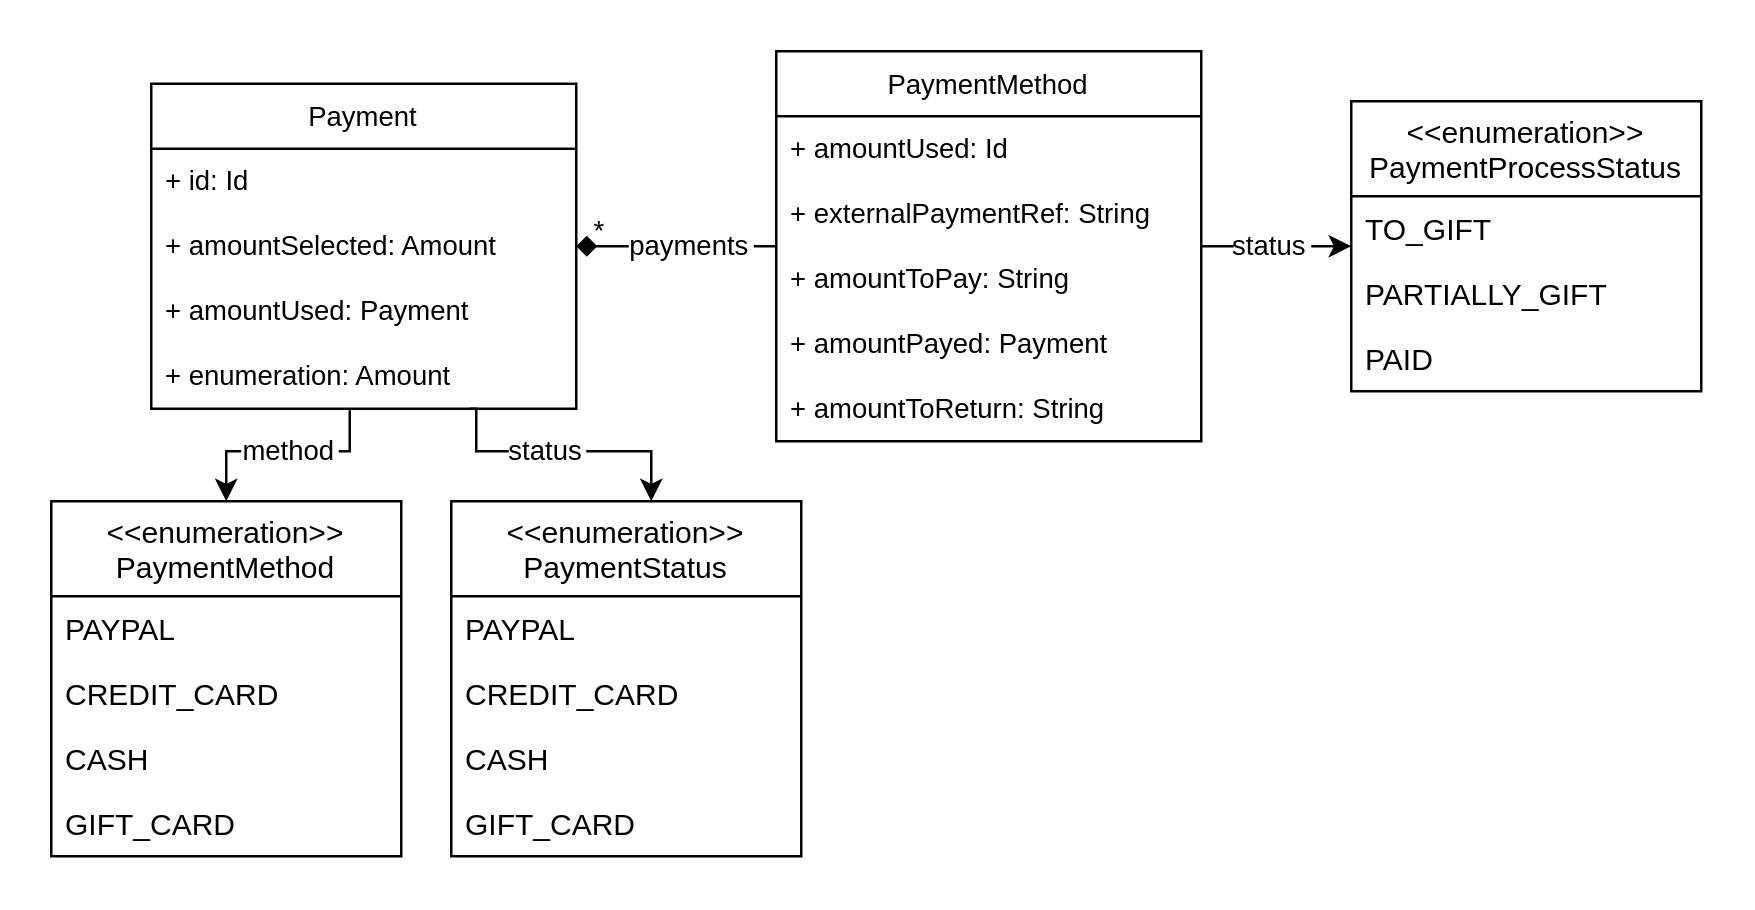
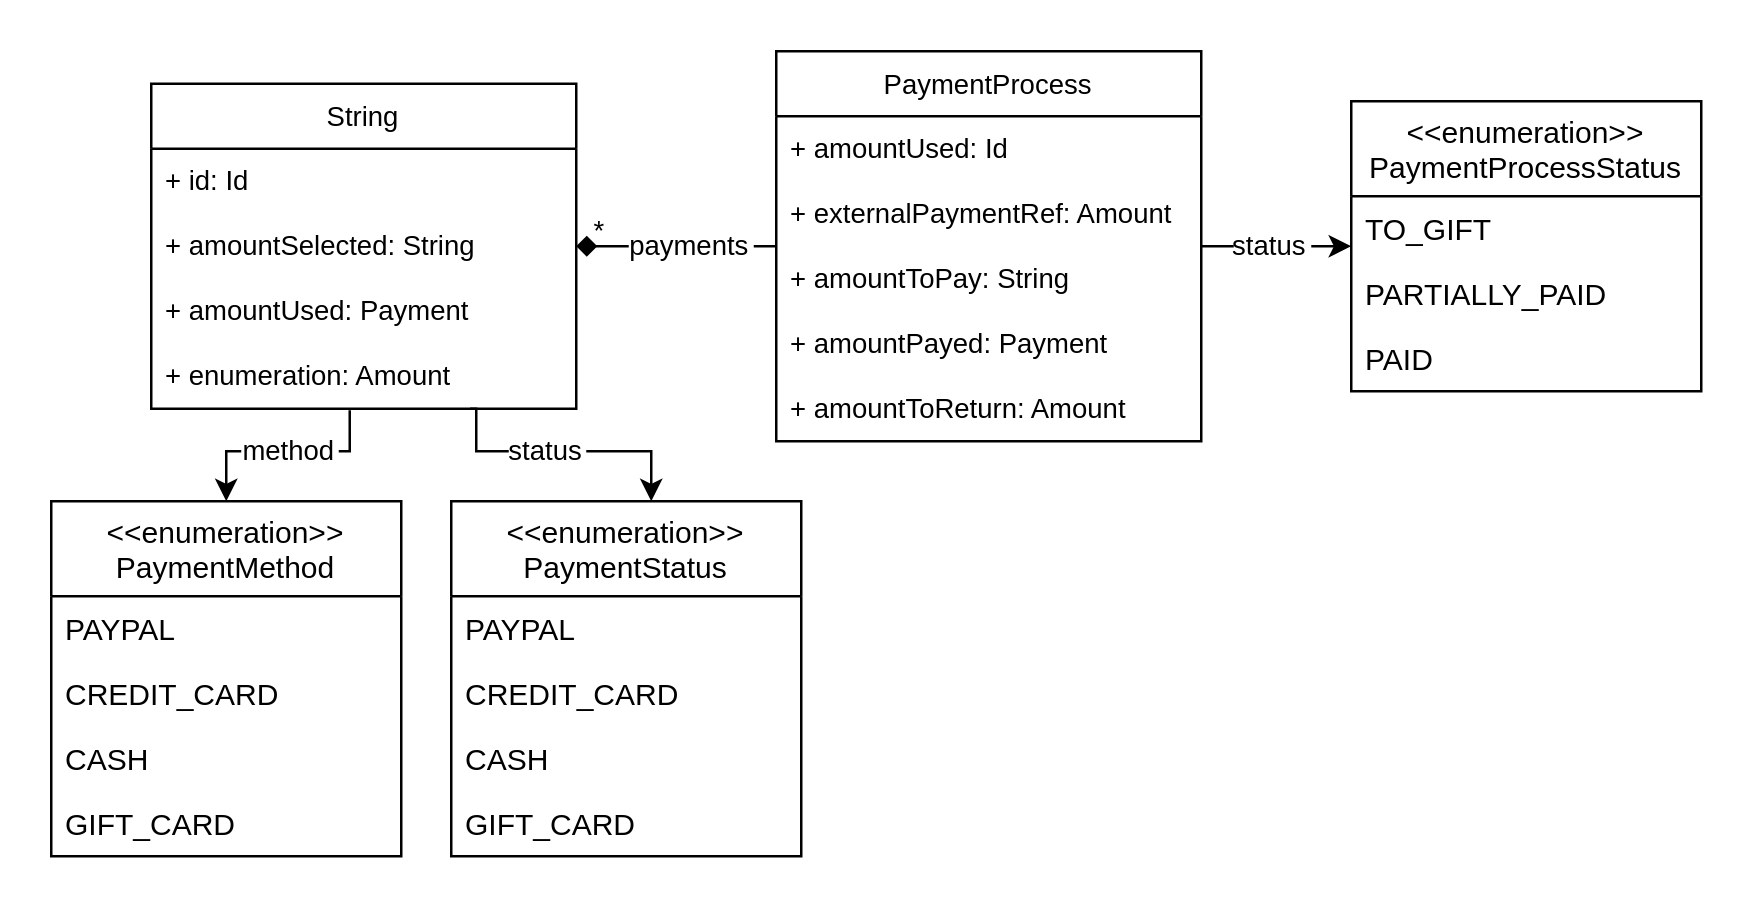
  <mxCell id="0" />
  <mxCell id="1" parent="0" />
  <mxCell id="2" style="edgeStyle=orthogonalEdgeStyle;rounded=0;orthogonalLoop=1;jettySize=auto;html=1;labelBackgroundColor=none;fontFamily=Helvetica;fontSize=11;fontColor=#000000;" edge="1" parent="1" source="7" target="13"><mxGeometry relative="1" as="geometry" /></mxCell>
  <mxCell id="3" value="status" style="edgeLabel;align=center;verticalAlign=middle;resizable=0;points=[];fontSize=11;fontFamily=Helvetica;fontColor=#000000;labelBackgroundColor=#FFFFFF;" vertex="1" connectable="0" parent="2"><mxGeometry x="-0.189" relative="1" as="geometry"><mxPoint x="3" y="-1" as="offset" /></mxGeometry></mxCell>
  <mxCell id="4" style="edgeStyle=orthogonalEdgeStyle;rounded=0;orthogonalLoop=1;jettySize=auto;html=1;labelBackgroundColor=none;fontFamily=Helvetica;fontSize=11;fontColor=#000000;endArrow=diamond;" edge="1" parent="1" source="7" target="19"><mxGeometry relative="1" as="geometry" /></mxCell>
  <mxCell id="5" value="payments" style="edgeLabel;align=center;verticalAlign=middle;resizable=0;points=[];fontSize=11;fontFamily=Helvetica;fontColor=#000000;labelBackgroundColor=#FFFFFF;" vertex="1" connectable="0" parent="4"><mxGeometry x="0.139" relative="1" as="geometry"><mxPoint x="11" y="-1" as="offset" /></mxGeometry></mxCell>
  <mxCell id="6" value="*" style="edgeLabel;html=1;align=center;verticalAlign=middle;resizable=0;points=[];fontSize=11;fontFamily=Helvetica;fontColor=#000000;labelBackgroundColor=none;" vertex="1" connectable="0" parent="4"><mxGeometry x="0.354" relative="1" as="geometry"><mxPoint x="-18" y="-7" as="offset" /></mxGeometry></mxCell>
- <mxCell id="7" value="PaymentMethod" style="swimlane;fontStyle=0;childLayout=stackLayout;horizontal=1;startSize=26;fillColor=none;horizontalStack=0;resizeParent=1;resizeParentMax=0;resizeLast=0;collapsible=1;marginBottom=0;labelBackgroundColor=#FFFFFF;fontFamily=Helvetica;fontSize=11;fontColor=#000000;" vertex="1" parent="1"><mxGeometry x="310" y="20" width="170" height="156" as="geometry" /></mxCell>
+ <mxCell id="7" value="PaymentProcess" style="swimlane;fontStyle=0;childLayout=stackLayout;horizontal=1;startSize=26;fillColor=none;horizontalStack=0;resizeParent=1;resizeParentMax=0;resizeLast=0;collapsible=1;marginBottom=0;labelBackgroundColor=#FFFFFF;fontFamily=Helvetica;fontSize=11;fontColor=#000000;" vertex="1" parent="1"><mxGeometry x="310" y="20" width="170" height="156" as="geometry" /></mxCell>
  <mxCell id="8" value="+ amountUsed: Id" style="text;strokeColor=none;fillColor=none;align=left;verticalAlign=top;spacingLeft=4;spacingRight=4;overflow=hidden;rotatable=0;points=[[0,0.5],[1,0.5]];portConstraint=eastwest;labelBackgroundColor=#FFFFFF;fontFamily=Helvetica;fontSize=11;fontColor=#000000;" vertex="1" parent="7"><mxGeometry y="26" width="170" height="26" as="geometry" /></mxCell>
- <mxCell id="9" value="+ externalPaymentRef: String" style="text;strokeColor=none;fillColor=none;align=left;verticalAlign=top;spacingLeft=4;spacingRight=4;overflow=hidden;rotatable=0;points=[[0,0.5],[1,0.5]];portConstraint=eastwest;labelBackgroundColor=#FFFFFF;fontFamily=Helvetica;fontSize=11;fontColor=#000000;" vertex="1" parent="7"><mxGeometry y="52" width="170" height="26" as="geometry" /></mxCell>
+ <mxCell id="9" value="+ externalPaymentRef: Amount" style="text;strokeColor=none;fillColor=none;align=left;verticalAlign=top;spacingLeft=4;spacingRight=4;overflow=hidden;rotatable=0;points=[[0,0.5],[1,0.5]];portConstraint=eastwest;labelBackgroundColor=#FFFFFF;fontFamily=Helvetica;fontSize=11;fontColor=#000000;" vertex="1" parent="7"><mxGeometry y="52" width="170" height="26" as="geometry" /></mxCell>
  <mxCell id="10" value="+ amountToPay: String" style="text;strokeColor=none;fillColor=none;align=left;verticalAlign=top;spacingLeft=4;spacingRight=4;overflow=hidden;rotatable=0;points=[[0,0.5],[1,0.5]];portConstraint=eastwest;labelBackgroundColor=#FFFFFF;fontFamily=Helvetica;fontSize=11;fontColor=#000000;" vertex="1" parent="7"><mxGeometry y="78" width="170" height="26" as="geometry" /></mxCell>
  <mxCell id="11" value="+ amountPayed: Payment" style="text;strokeColor=none;fillColor=none;align=left;verticalAlign=top;spacingLeft=4;spacingRight=4;overflow=hidden;rotatable=0;points=[[0,0.5],[1,0.5]];portConstraint=eastwest;labelBackgroundColor=#FFFFFF;fontFamily=Helvetica;fontSize=11;fontColor=#000000;" vertex="1" parent="7"><mxGeometry y="104" width="170" height="26" as="geometry" /></mxCell>
- <mxCell id="12" value="+ amountToReturn: String" style="text;strokeColor=none;fillColor=none;align=left;verticalAlign=top;spacingLeft=4;spacingRight=4;overflow=hidden;rotatable=0;points=[[0,0.5],[1,0.5]];portConstraint=eastwest;labelBackgroundColor=#FFFFFF;fontFamily=Helvetica;fontSize=11;fontColor=#000000;" vertex="1" parent="7"><mxGeometry y="130" width="170" height="26" as="geometry" /></mxCell>
+ <mxCell id="12" value="+ amountToReturn: Amount" style="text;strokeColor=none;fillColor=none;align=left;verticalAlign=top;spacingLeft=4;spacingRight=4;overflow=hidden;rotatable=0;points=[[0,0.5],[1,0.5]];portConstraint=eastwest;labelBackgroundColor=#FFFFFF;fontFamily=Helvetica;fontSize=11;fontColor=#000000;" vertex="1" parent="7"><mxGeometry y="130" width="170" height="26" as="geometry" /></mxCell>
  <mxCell id="13" value="&lt;&lt;enumeration&gt;&gt;&#10;PaymentProcessStatus" style="swimlane;fontStyle=0;childLayout=stackLayout;horizontal=1;startSize=38;fillColor=none;horizontalStack=0;resizeParent=1;resizeParentMax=0;resizeLast=0;collapsible=1;marginBottom=0;labelBackgroundColor=none;fontColor=#000000;strokeColor=#000000;" vertex="1" parent="1"><mxGeometry x="540" y="40" width="140" height="116" as="geometry" /></mxCell>
  <mxCell id="14" value="TO_GIFT" style="text;strokeColor=none;fillColor=none;align=left;verticalAlign=top;spacingLeft=4;spacingRight=4;overflow=hidden;rotatable=0;points=[[0,0.5],[1,0.5]];portConstraint=eastwest;labelBackgroundColor=none;fontColor=#000000;" vertex="1" parent="13"><mxGeometry y="38" width="140" height="26" as="geometry" /></mxCell>
- <mxCell id="15" value="PARTIALLY_GIFT" style="text;strokeColor=none;fillColor=none;align=left;verticalAlign=top;spacingLeft=4;spacingRight=4;overflow=hidden;rotatable=0;points=[[0,0.5],[1,0.5]];portConstraint=eastwest;labelBackgroundColor=none;fontColor=#000000;" vertex="1" parent="13"><mxGeometry y="64" width="140" height="26" as="geometry" /></mxCell>
+ <mxCell id="15" value="PARTIALLY_PAID" style="text;strokeColor=none;fillColor=none;align=left;verticalAlign=top;spacingLeft=4;spacingRight=4;overflow=hidden;rotatable=0;points=[[0,0.5],[1,0.5]];portConstraint=eastwest;labelBackgroundColor=none;fontColor=#000000;" vertex="1" parent="13"><mxGeometry y="64" width="140" height="26" as="geometry" /></mxCell>
  <mxCell id="16" value="PAID" style="text;strokeColor=none;fillColor=none;align=left;verticalAlign=top;spacingLeft=4;spacingRight=4;overflow=hidden;rotatable=0;points=[[0,0.5],[1,0.5]];portConstraint=eastwest;labelBackgroundColor=none;fontColor=#000000;" vertex="1" parent="13"><mxGeometry y="90" width="140" height="26" as="geometry" /></mxCell>
  <mxCell id="17" style="edgeStyle=orthogonalEdgeStyle;rounded=0;orthogonalLoop=1;jettySize=auto;html=1;labelBackgroundColor=none;fontFamily=Helvetica;fontSize=11;fontColor=#000000;exitX=0.467;exitY=1.023;exitDx=0;exitDy=0;exitPerimeter=0;" edge="1" parent="1" source="23" target="24"><mxGeometry relative="1" as="geometry"><Array as="points"><mxPoint x="139" y="180" /><mxPoint x="90" y="180" /></Array></mxGeometry></mxCell>
  <mxCell id="18" value="method" style="edgeLabel;align=center;verticalAlign=middle;resizable=0;points=[];fontSize=11;fontFamily=Helvetica;fontColor=#000000;labelBackgroundColor=#FFFFFF;" vertex="1" connectable="0" parent="17"><mxGeometry x="-0.088" relative="1" as="geometry"><mxPoint x="-2" y="-1" as="offset" /></mxGeometry></mxCell>
- <mxCell id="19" value="Payment" style="swimlane;fontStyle=0;childLayout=stackLayout;horizontal=1;startSize=26;fillColor=none;horizontalStack=0;resizeParent=1;resizeParentMax=0;resizeLast=0;collapsible=1;marginBottom=0;labelBackgroundColor=#FFFFFF;fontFamily=Helvetica;fontSize=11;fontColor=#000000;" vertex="1" parent="1"><mxGeometry x="60" y="33" width="170" height="130" as="geometry"><mxRectangle x="920" y="203" width="80" height="26" as="alternateBounds" /></mxGeometry></mxCell>
+ <mxCell id="19" value="String" style="swimlane;fontStyle=0;childLayout=stackLayout;horizontal=1;startSize=26;fillColor=none;horizontalStack=0;resizeParent=1;resizeParentMax=0;resizeLast=0;collapsible=1;marginBottom=0;labelBackgroundColor=#FFFFFF;fontFamily=Helvetica;fontSize=11;fontColor=#000000;" vertex="1" parent="1"><mxGeometry x="60" y="33" width="170" height="130" as="geometry"><mxRectangle x="920" y="203" width="80" height="26" as="alternateBounds" /></mxGeometry></mxCell>
  <mxCell id="20" value="+ id: Id" style="text;strokeColor=none;fillColor=none;align=left;verticalAlign=top;spacingLeft=4;spacingRight=4;overflow=hidden;rotatable=0;points=[[0,0.5],[1,0.5]];portConstraint=eastwest;labelBackgroundColor=#FFFFFF;fontFamily=Helvetica;fontSize=11;fontColor=#000000;" vertex="1" parent="19"><mxGeometry y="26" width="170" height="26" as="geometry" /></mxCell>
- <mxCell id="21" value="+ amountSelected: Amount" style="text;strokeColor=none;fillColor=none;align=left;verticalAlign=top;spacingLeft=4;spacingRight=4;overflow=hidden;rotatable=0;points=[[0,0.5],[1,0.5]];portConstraint=eastwest;labelBackgroundColor=#FFFFFF;fontFamily=Helvetica;fontSize=11;fontColor=#000000;" vertex="1" parent="19"><mxGeometry y="52" width="170" height="26" as="geometry" /></mxCell>
+ <mxCell id="21" value="+ amountSelected: String" style="text;strokeColor=none;fillColor=none;align=left;verticalAlign=top;spacingLeft=4;spacingRight=4;overflow=hidden;rotatable=0;points=[[0,0.5],[1,0.5]];portConstraint=eastwest;labelBackgroundColor=#FFFFFF;fontFamily=Helvetica;fontSize=11;fontColor=#000000;" vertex="1" parent="19"><mxGeometry y="52" width="170" height="26" as="geometry" /></mxCell>
  <mxCell id="22" value="+ amountUsed: Payment" style="text;strokeColor=none;fillColor=none;align=left;verticalAlign=top;spacingLeft=4;spacingRight=4;overflow=hidden;rotatable=0;points=[[0,0.5],[1,0.5]];portConstraint=eastwest;labelBackgroundColor=#FFFFFF;fontFamily=Helvetica;fontSize=11;fontColor=#000000;" vertex="1" parent="19"><mxGeometry y="78" width="170" height="26" as="geometry" /></mxCell>
  <mxCell id="23" value="+ enumeration: Amount" style="text;strokeColor=none;fillColor=none;align=left;verticalAlign=top;spacingLeft=4;spacingRight=4;overflow=hidden;rotatable=0;points=[[0,0.5],[1,0.5]];portConstraint=eastwest;labelBackgroundColor=#FFFFFF;fontFamily=Helvetica;fontSize=11;fontColor=#000000;" vertex="1" parent="19"><mxGeometry y="104" width="170" height="26" as="geometry" /></mxCell>
  <mxCell id="24" value="&lt;&lt;enumeration&gt;&gt;&#10;PaymentMethod" style="swimlane;fontStyle=0;childLayout=stackLayout;horizontal=1;startSize=38;fillColor=none;horizontalStack=0;resizeParent=1;resizeParentMax=0;resizeLast=0;collapsible=1;marginBottom=0;labelBackgroundColor=none;fontColor=#000000;strokeColor=#000000;" vertex="1" parent="1"><mxGeometry x="20" y="200" width="140" height="142" as="geometry" /></mxCell>
  <mxCell id="25" value="PAYPAL" style="text;strokeColor=none;fillColor=none;align=left;verticalAlign=top;spacingLeft=4;spacingRight=4;overflow=hidden;rotatable=0;points=[[0,0.5],[1,0.5]];portConstraint=eastwest;labelBackgroundColor=none;fontColor=#000000;" vertex="1" parent="24"><mxGeometry y="38" width="140" height="26" as="geometry" /></mxCell>
  <mxCell id="26" value="CREDIT_CARD" style="text;strokeColor=none;fillColor=none;align=left;verticalAlign=top;spacingLeft=4;spacingRight=4;overflow=hidden;rotatable=0;points=[[0,0.5],[1,0.5]];portConstraint=eastwest;labelBackgroundColor=none;fontColor=#000000;" vertex="1" parent="24"><mxGeometry y="64" width="140" height="26" as="geometry" /></mxCell>
  <mxCell id="27" value="CASH" style="text;strokeColor=none;fillColor=none;align=left;verticalAlign=top;spacingLeft=4;spacingRight=4;overflow=hidden;rotatable=0;points=[[0,0.5],[1,0.5]];portConstraint=eastwest;labelBackgroundColor=none;fontColor=#000000;" vertex="1" parent="24"><mxGeometry y="90" width="140" height="26" as="geometry" /></mxCell>
  <mxCell id="28" value="GIFT_CARD" style="text;strokeColor=none;fillColor=none;align=left;verticalAlign=top;spacingLeft=4;spacingRight=4;overflow=hidden;rotatable=0;points=[[0,0.5],[1,0.5]];portConstraint=eastwest;labelBackgroundColor=none;fontColor=#000000;" vertex="1" parent="24"><mxGeometry y="116" width="140" height="26" as="geometry" /></mxCell>
  <mxCell id="29" value="&lt;&lt;enumeration&gt;&gt;&#10;PaymentStatus" style="swimlane;fontStyle=0;childLayout=stackLayout;horizontal=1;startSize=38;fillColor=none;horizontalStack=0;resizeParent=1;resizeParentMax=0;resizeLast=0;collapsible=1;marginBottom=0;labelBackgroundColor=none;fontColor=#000000;strokeColor=#000000;" vertex="1" parent="1"><mxGeometry x="180" y="200" width="140" height="142" as="geometry" /></mxCell>
  <mxCell id="30" value="PAYPAL" style="text;strokeColor=none;fillColor=none;align=left;verticalAlign=top;spacingLeft=4;spacingRight=4;overflow=hidden;rotatable=0;points=[[0,0.5],[1,0.5]];portConstraint=eastwest;labelBackgroundColor=none;fontColor=#000000;" vertex="1" parent="29"><mxGeometry y="38" width="140" height="26" as="geometry" /></mxCell>
  <mxCell id="31" value="CREDIT_CARD" style="text;strokeColor=none;fillColor=none;align=left;verticalAlign=top;spacingLeft=4;spacingRight=4;overflow=hidden;rotatable=0;points=[[0,0.5],[1,0.5]];portConstraint=eastwest;labelBackgroundColor=none;fontColor=#000000;" vertex="1" parent="29"><mxGeometry y="64" width="140" height="26" as="geometry" /></mxCell>
  <mxCell id="32" value="CASH" style="text;strokeColor=none;fillColor=none;align=left;verticalAlign=top;spacingLeft=4;spacingRight=4;overflow=hidden;rotatable=0;points=[[0,0.5],[1,0.5]];portConstraint=eastwest;labelBackgroundColor=none;fontColor=#000000;" vertex="1" parent="29"><mxGeometry y="90" width="140" height="26" as="geometry" /></mxCell>
  <mxCell id="33" value="GIFT_CARD" style="text;strokeColor=none;fillColor=none;align=left;verticalAlign=top;spacingLeft=4;spacingRight=4;overflow=hidden;rotatable=0;points=[[0,0.5],[1,0.5]];portConstraint=eastwest;labelBackgroundColor=none;fontColor=#000000;" vertex="1" parent="29"><mxGeometry y="116" width="140" height="26" as="geometry" /></mxCell>
  <mxCell id="34" style="edgeStyle=orthogonalEdgeStyle;rounded=0;orthogonalLoop=1;jettySize=auto;html=1;exitX=0.75;exitY=1;exitDx=0;exitDy=0;labelBackgroundColor=none;fontFamily=Helvetica;fontSize=11;fontColor=#000000;" edge="1" parent="1" source="19" target="29"><mxGeometry relative="1" as="geometry"><Array as="points"><mxPoint x="190" y="163" /><mxPoint x="190" y="180" /><mxPoint x="260" y="180" /></Array></mxGeometry></mxCell>
  <mxCell id="35" value="status" style="edgeLabel;align=center;verticalAlign=middle;resizable=0;points=[];fontColor=#000000;labelBackgroundColor=#FFFFFF;" vertex="1" connectable="0" parent="34"><mxGeometry x="-0.294" relative="1" as="geometry"><mxPoint x="8" y="-1" as="offset" /></mxGeometry></mxCell>
